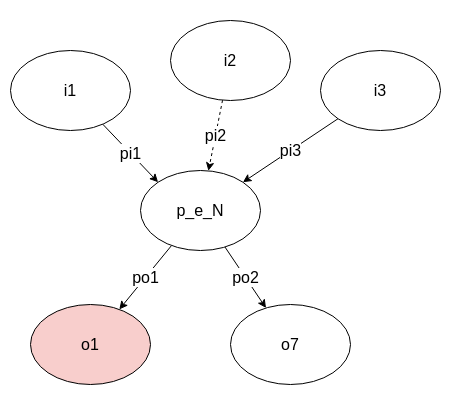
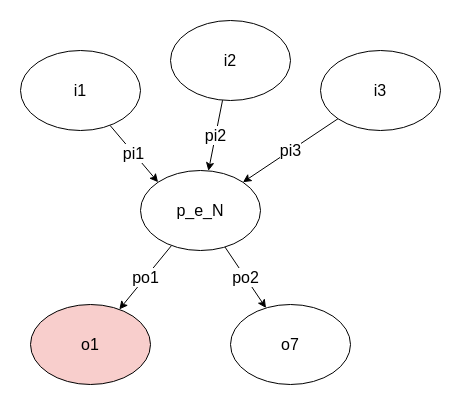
  <mxCell id="0" />
  <mxCell id="1" parent="0" />
  <mxCell id="2" value="pi1" style="rounded=0;orthogonalLoop=1;jettySize=auto;html=1;entryX=0;entryY=0;entryDx=0;entryDy=0;fontSize=16;" edge="1" parent="1" source="3" target="6"><mxGeometry relative="1" as="geometry" /></mxCell>
- <mxCell id="3" value="i1" style="ellipse;whiteSpace=wrap;html=1;fontSize=16;" vertex="1" parent="1"><mxGeometry x="10" y="50" width="120" height="80" as="geometry" /></mxCell>
+ <mxCell id="3" value="i1" style="ellipse;whiteSpace=wrap;html=1;fontSize=16;" vertex="1" parent="1"><mxGeometry x="20" y="50" width="120" height="80" as="geometry" /></mxCell>
  <mxCell id="4" value="po1" style="rounded=0;orthogonalLoop=1;jettySize=auto;html=1;fontSize=16;" edge="1" parent="1" source="6" target="9"><mxGeometry relative="1" as="geometry" /></mxCell>
  <mxCell id="5" value="po2" style="rounded=0;orthogonalLoop=1;jettySize=auto;html=1;fontSize=16;" edge="1" parent="1" source="6" target="10"><mxGeometry relative="1" as="geometry" /></mxCell>
  <mxCell id="6" value="p_e_N" style="ellipse;whiteSpace=wrap;html=1;fontSize=16;" vertex="1" parent="1"><mxGeometry x="140" y="170" width="120" height="80" as="geometry" /></mxCell>
  <mxCell id="7" value="pi3" style="rounded=0;orthogonalLoop=1;jettySize=auto;html=1;entryX=1;entryY=0;entryDx=0;entryDy=0;fontSize=16;" edge="1" parent="1" source="8" target="6"><mxGeometry relative="1" as="geometry" /></mxCell>
  <mxCell id="8" value="i3" style="ellipse;whiteSpace=wrap;html=1;fontSize=16;" vertex="1" parent="1"><mxGeometry x="320" y="50" width="120" height="80" as="geometry" /></mxCell>
  <mxCell id="9" value="o1" style="ellipse;whiteSpace=wrap;html=1;fontSize=16;fillColor=#f8cecc;" vertex="1" parent="1"><mxGeometry x="30" y="304" width="120" height="80" as="geometry" /></mxCell>
  <mxCell id="10" value="o7" style="ellipse;whiteSpace=wrap;html=1;fontSize=16;" vertex="1" parent="1"><mxGeometry x="230" y="304" width="120" height="80" as="geometry" /></mxCell>
- <mxCell id="11" value="pi2" style="rounded=0;orthogonalLoop=1;jettySize=auto;html=1;fontSize=16;dashed=1;" edge="1" parent="1" source="12" target="6"><mxGeometry x="-0.008" relative="1" as="geometry"><mxPoint as="offset" /></mxGeometry></mxCell>
+ <mxCell id="11" value="pi2" style="rounded=0;orthogonalLoop=1;jettySize=auto;html=1;fontSize=16;" edge="1" parent="1" source="12" target="6"><mxGeometry x="-0.008" relative="1" as="geometry"><mxPoint as="offset" /></mxGeometry></mxCell>
  <mxCell id="12" value="i2" style="ellipse;whiteSpace=wrap;html=1;fontSize=16;" vertex="1" parent="1"><mxGeometry x="170" y="20" width="120" height="80" as="geometry" /></mxCell>
